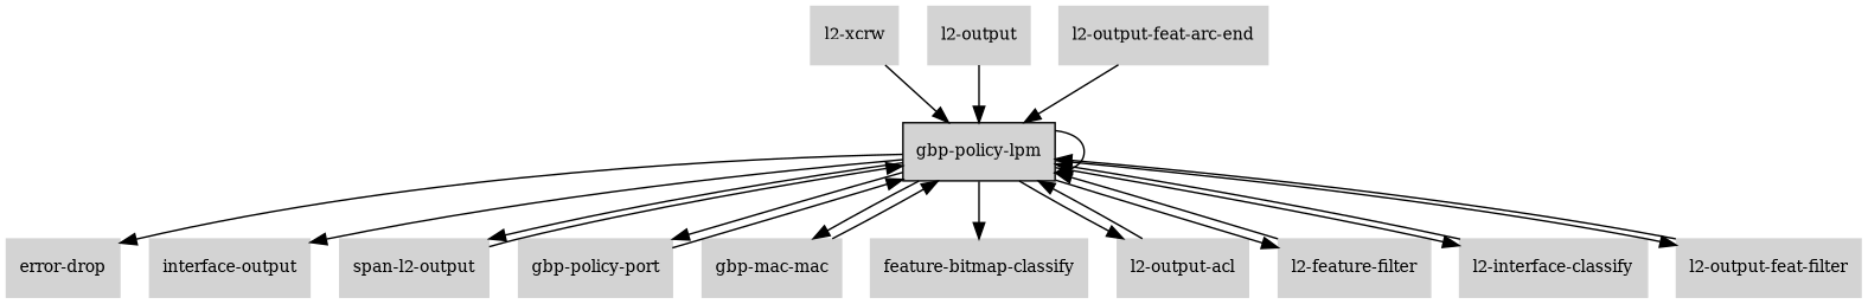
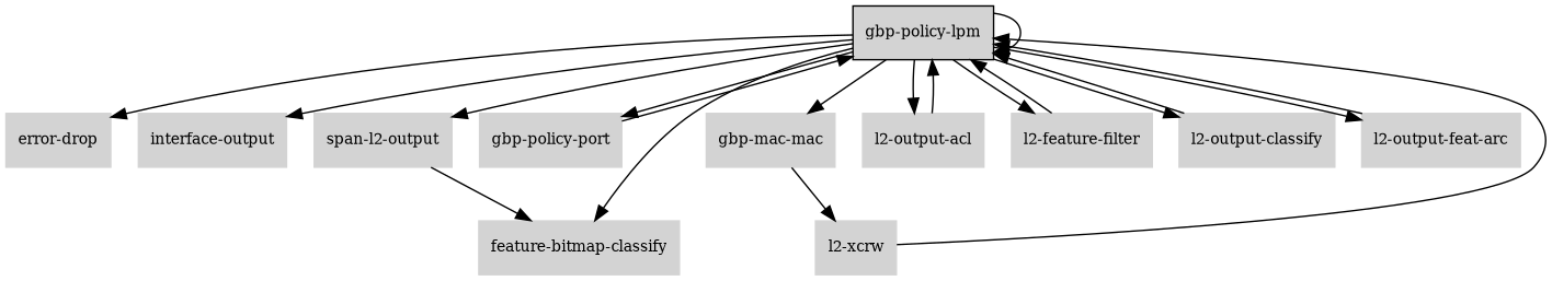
  digraph {
    rankdir=TB
    node [color=lightgray fillcolor=lightgray fontcolor=black fontsize=10 shape=box style=filled]
    edge [fontsize=8]
    "gbp-policy-lpm" [color=black]
    "error-drop"
    "interface-output"
    "span-l2-output"
    "gbp-policy-port"
    n6 [label="gbp-mac-mac"]
    n7 [label="feature-bitmap-classify"]
    "l2-output-acl"
    n9 [label="l2-feature-filter"]
-   "l2-output-classify" [label="l2-interface-classify"]
-   "l2-output-feat-arc" [label="l2-output-feat-filter"]
+   "l2-output-classify"
+   "l2-output-feat-arc"
    "l2-xcrw"
-   "l2-output"
-   "l2-output-feat-arc-end"
    "gbp-policy-lpm" -> "gbp-policy-lpm"
    "gbp-policy-lpm" -> "error-drop"
    "gbp-policy-lpm" -> "interface-output"
    "gbp-policy-lpm" -> "span-l2-output"
    "gbp-policy-lpm" -> "gbp-policy-port"
    "gbp-policy-lpm" -> n6
    "gbp-policy-lpm" -> n7
    "gbp-policy-lpm" -> "l2-output-acl"
    "gbp-policy-lpm" -> n9
    "gbp-policy-lpm" -> "l2-output-classify"
    "gbp-policy-lpm" -> "l2-output-feat-arc"
-   "span-l2-output" -> "gbp-policy-lpm"
+   "span-l2-output" -> n7
    "gbp-policy-port" -> "gbp-policy-lpm"
-   n6 -> "gbp-policy-lpm"
+   n6 -> "l2-xcrw"
    "l2-output-acl" -> "gbp-policy-lpm"
    n9 -> "gbp-policy-lpm"
    "l2-output-classify" -> "gbp-policy-lpm"
    "l2-output-feat-arc" -> "gbp-policy-lpm"
    "l2-xcrw" -> "gbp-policy-lpm"
-   "l2-output" -> "gbp-policy-lpm"
-   "l2-output-feat-arc-end" -> "gbp-policy-lpm"
  }
